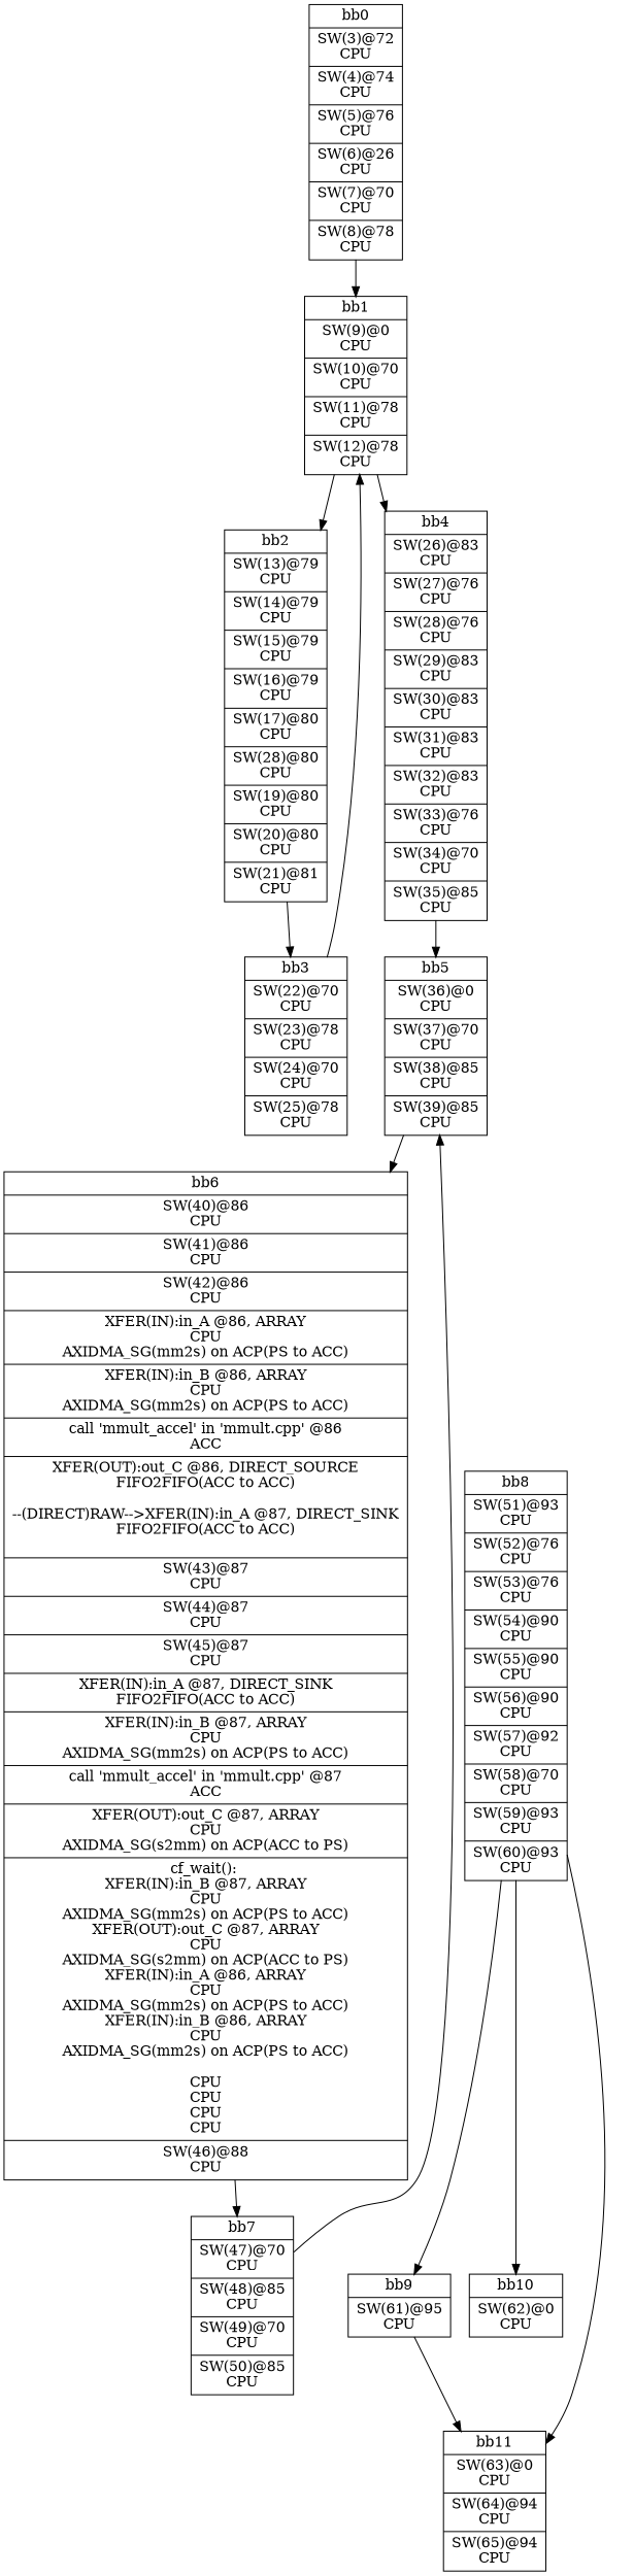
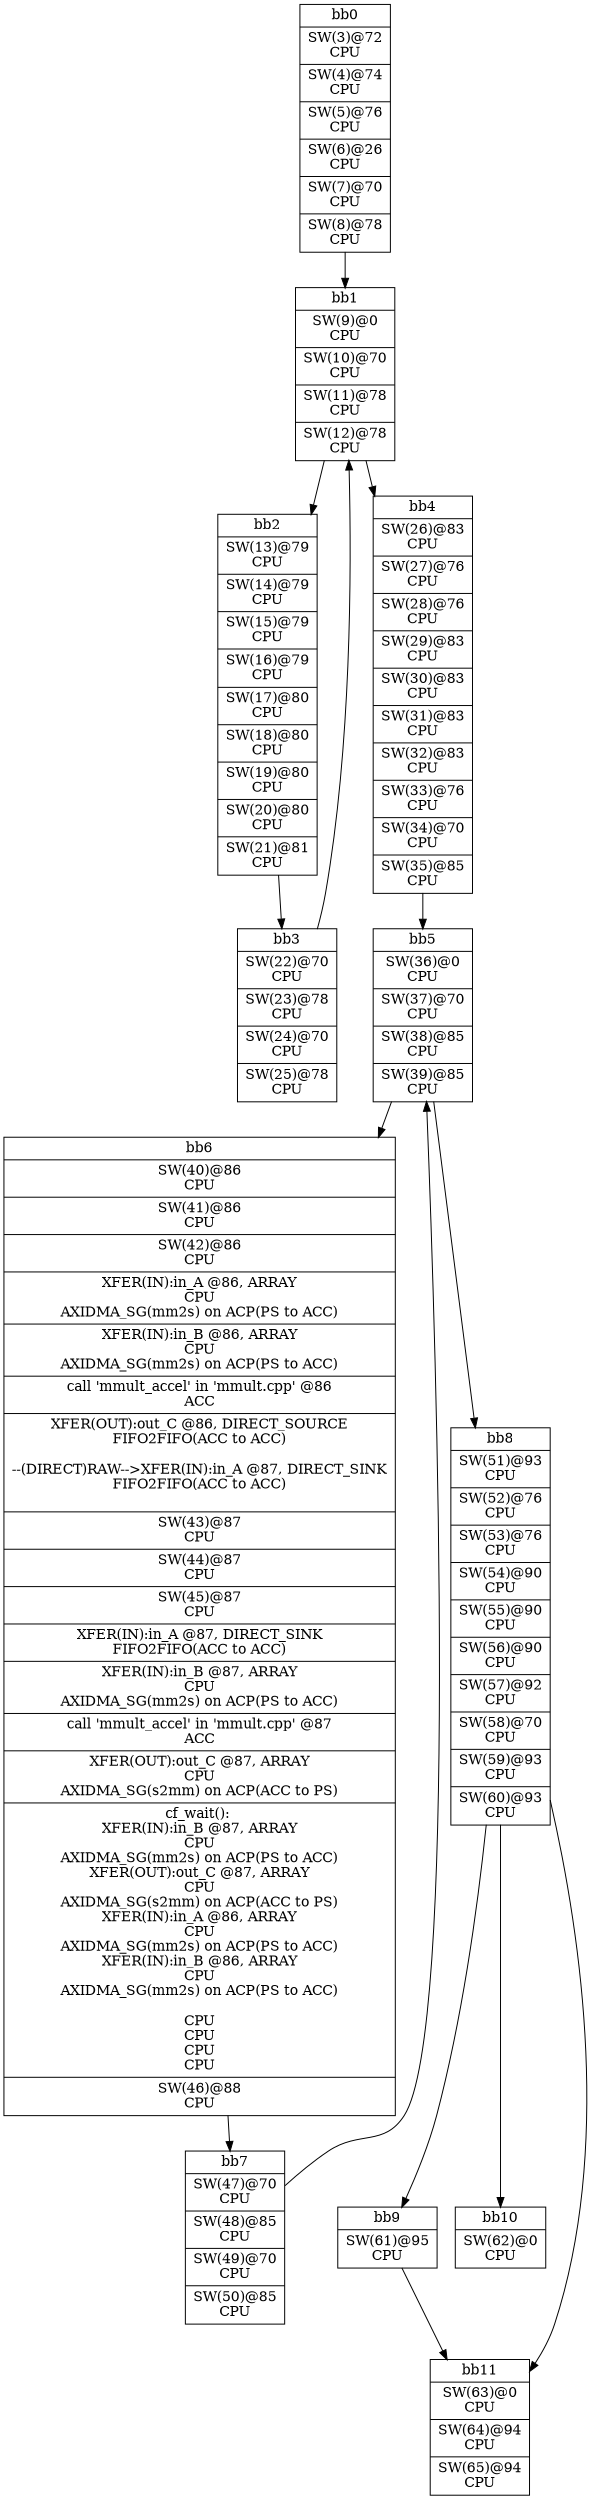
  digraph {
    node [shape=record]
    n1 [label="{bb0|<x0x2e72a30>SW(3)@72\nCPU\n|<x0x2e74240>SW(4)@74\nCPU\n|<x0x2e76dc0>SW(5)@76\nCPU\n|<x0x2e76fb0>SW(6)@26\nCPU\n|<x0x2e74420>SW(7)@70\nCPU\n|<x0x2e74630>SW(8)@78\nCPU\n}"]
    n2 [label="{bb1|<x0x2e74950>SW(9)@0\nCPU\n|<x0x2e74b10>SW(10)@70\nCPU\n|<x0x2e73110>SW(11)@78\nCPU\n|<x0x2e73300>SW(12)@78\nCPU\n}"]
-   n3 [label="{bb2|<x0x2e74830>SW(13)@79\nCPU\n|<x0x2e73870>SW(14)@79\nCPU\n|<x0x2e73a60>SW(15)@79\nCPU\n|<x0x2e74ca0>SW(16)@79\nCPU\n|<x0x2e74e70>SW(17)@80\nCPU\n|<x0x2e75070>SW(28)@80\nCPU\n|<x0x2e75260>SW(19)@80\nCPU\n|<x0x2e75460>SW(20)@80\nCPU\n|<x0x2e75670>SW(21)@81\nCPU\n}"]
+   n3 [label="{bb2|<x0x2e74830>SW(13)@79\nCPU\n|<x0x2e73870>SW(14)@79\nCPU\n|<x0x2e73a60>SW(15)@79\nCPU\n|<x0x2e74ca0>SW(16)@79\nCPU\n|<x0x2e74e70>SW(17)@80\nCPU\n|<x0x2e75070>SW(18)@80\nCPU\n|<x0x2e75260>SW(19)@80\nCPU\n|<x0x2e75460>SW(20)@80\nCPU\n|<x0x2e75670>SW(21)@81\nCPU\n}"]
    n4 [label="{bb4|<x0x2e76330>SW(26)@83\nCPU\n|<x0x2e76560>SW(27)@76\nCPU\n|<x0x2e76780>SW(28)@76\nCPU\n|<x0x2e76990>SW(29)@83\nCPU\n|<x0x2e76b80>SW(30)@83\nCPU\n|<x0x2e77d50>SW(31)@83\nCPU\n|<x0x2e77ef0>SW(32)@83\nCPU\n|<x0x2e780f0>SW(33)@76\nCPU\n|<x0x2e78300>SW(34)@70\nCPU\n|<x0x2e78510>SW(35)@85\nCPU\n}"]
    n5 [label="{bb3|<x0x2e75930>SW(22)@70\nCPU\n|<x0x2e75ba0>SW(23)@78\nCPU\n|<x0x2e75d90>SW(24)@70\nCPU\n|<x0x2e75fa0>SW(25)@78\nCPU\n}"]
    n6 [label="{bb5|<x0x2e787d0>SW(36)@0\nCPU\n|<x0x2e789d0>SW(37)@70\nCPU\n|<x0x2e78be0>SW(38)@85\nCPU\n|<x0x2e78de0>SW(39)@85\nCPU\n}"]
    n7 [label="{bb6|<x0x2e790b0>SW(40)@86\nCPU\n|<x0x2e79310>SW(41)@86\nCPU\n|<x0x2e79510>SW(42)@86\nCPU\n|<x0x2e7d420>XFER(IN):in_A @86, ARRAY\nCPU\nAXIDMA_SG(mm2s) on ACP(PS to ACC)\n|<x0x2e7d500>XFER(IN):in_B @86, ARRAY\nCPU\nAXIDMA_SG(mm2s) on ACP(PS to ACC)\n|<x0x2e6e8b0>call 'mmult_accel' in 'mmult.cpp' @86\nACC\n|<x0x2e7d5e0>XFER(OUT):out_C @86, DIRECT_SOURCE\nFIFO2FIFO(ACC to ACC)\n\n--(DIRECT)RAW--\>XFER(IN):in_A @87, DIRECT_SINK\nFIFO2FIFO(ACC to ACC)\n\n|<x0x2e79730>SW(43)@87\nCPU\n|<x0x2e79930>SW(44)@87\nCPU\n|<x0x2e79b30>SW(45)@87\nCPU\n|<x0x2e7e230>XFER(IN):in_A @87, DIRECT_SINK\nFIFO2FIFO(ACC to ACC)\n|<x0x2e7e340>XFER(IN):in_B @87, ARRAY\nCPU\nAXIDMA_SG(mm2s) on ACP(PS to ACC)\n|<x0x2e6a6f0>call 'mmult_accel' in 'mmult.cpp' @87\nACC\n|<x0x2e7e450>XFER(OUT):out_C @87, ARRAY\nCPU\nAXIDMA_SG(s2mm) on ACP(ACC to PS)\n|<x0x2e6f590>cf_wait(): \nXFER(IN):in_B @87, ARRAY\nCPU\nAXIDMA_SG(mm2s) on ACP(PS to ACC)\nXFER(OUT):out_C @87, ARRAY\nCPU\nAXIDMA_SG(s2mm) on ACP(ACC to PS)\nXFER(IN):in_A @86, ARRAY\nCPU\nAXIDMA_SG(mm2s) on ACP(PS to ACC)\nXFER(IN):in_B @86, ARRAY\nCPU\nAXIDMA_SG(mm2s) on ACP(PS to ACC)\n\nCPU\nCPU\nCPU\nCPU\n|<x0x2e79d50>SW(46)@88\nCPU\n}"]
    n8 [label="{bb8|<x0x2e76260>SW(51)@93\nCPU\n|<x0x2e7ad60>SW(52)@76\nCPU\n|<x0x2e7af80>SW(53)@76\nCPU\n|<x0x2e7b190>SW(54)@90\nCPU\n|<x0x2e7b380>SW(55)@90\nCPU\n|<x0x2e7b570>SW(56)@90\nCPU\n|<x0x2e7b7b0>SW(57)@92\nCPU\n|<x0x2e7b9b0>SW(58)@70\nCPU\n|<x0x2e7bbd0>SW(59)@93\nCPU\n|<x0x2e7bdc0>SW(60)@93\nCPU\n}"]
    n9 [label="{bb7|<x0x2e7a080>SW(47)@70\nCPU\n|<x0x2e7a2f0>SW(48)@85\nCPU\n|<x0x2e7a4e0>SW(49)@70\nCPU\n|<x0x2e7a6f0>SW(50)@85\nCPU\n}"]
    n10 [label="{bb9|<x0x2e7c0d0>SW(61)@95\nCPU\n}"]
    n11 [label="{bb10|<x0x2e7c3b0>SW(62)@0\nCPU\n}"]
    n12 [label="{bb11|<x0x2e7c660>SW(63)@0\nCPU\n|<x0x2e7c850>SW(64)@94\nCPU\n|<x0x2e7ca50>SW(65)@94\nCPU\n}"]
    n1 -> n2
    n2 -> n3
    n2 -> n4
    n3 -> n5
    n4 -> n6
    n5 -> n2
    n6 -> n7
+   n6 -> n8
    n7 -> n9
    n8 -> n10
    n8 -> n11
    n8 -> n12
    n9 -> n6
    n10 -> n12
  }
